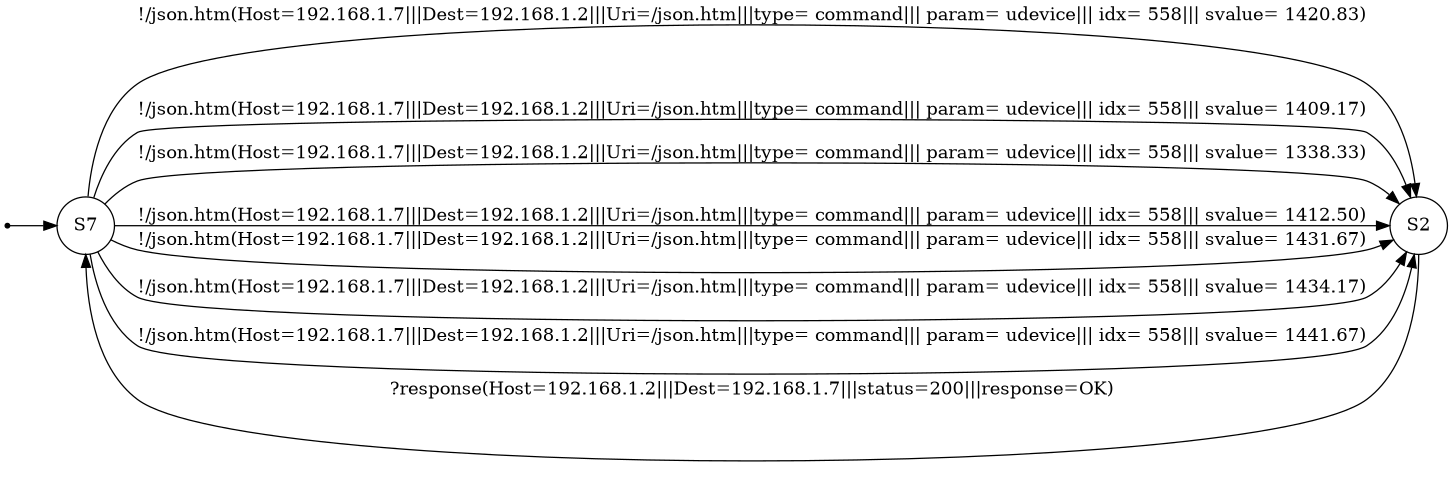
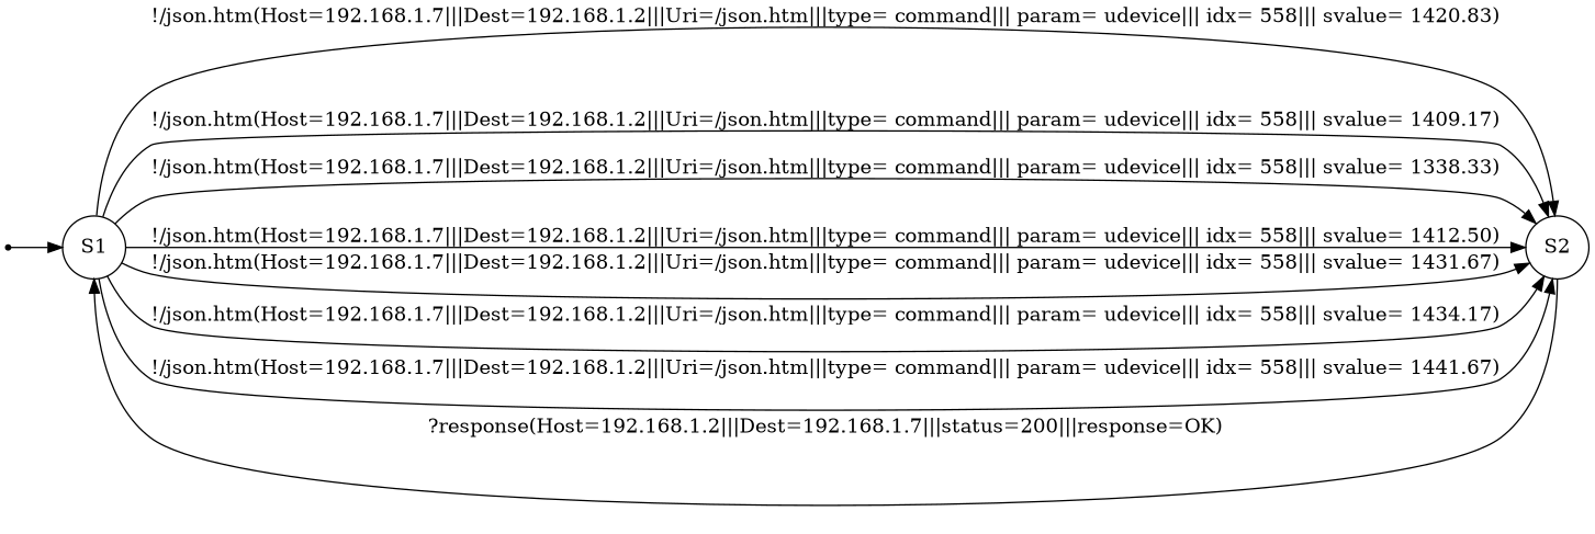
  digraph {
    rankdir=LR
    node [shape=circle]
    S00 [shape=point]
-   n2 [label=S7]
+   n2 [label=S1]
    n3 [label=S2]
    S00 -> n2
    n2 -> n3 [label="!/json.htm(Host=192.168.1.7|||Dest=192.168.1.2|||Uri=/json.htm|||type= command||| param= udevice||| idx= 558||| svalue= 1420.83)"]
    n2 -> n3 [label="!/json.htm(Host=192.168.1.7|||Dest=192.168.1.2|||Uri=/json.htm|||type= command||| param= udevice||| idx= 558||| svalue= 1409.17)"]
    n2 -> n3 [label="!/json.htm(Host=192.168.1.7|||Dest=192.168.1.2|||Uri=/json.htm|||type= command||| param= udevice||| idx= 558||| svalue= 1338.33)"]
    n2 -> n3 [label="!/json.htm(Host=192.168.1.7|||Dest=192.168.1.2|||Uri=/json.htm|||type= command||| param= udevice||| idx= 558||| svalue= 1412.50)"]
    n2 -> n3 [label="!/json.htm(Host=192.168.1.7|||Dest=192.168.1.2|||Uri=/json.htm|||type= command||| param= udevice||| idx= 558||| svalue= 1431.67)"]
    n2 -> n3 [label="!/json.htm(Host=192.168.1.7|||Dest=192.168.1.2|||Uri=/json.htm|||type= command||| param= udevice||| idx= 558||| svalue= 1434.17)"]
    n2 -> n3 [label="!/json.htm(Host=192.168.1.7|||Dest=192.168.1.2|||Uri=/json.htm|||type= command||| param= udevice||| idx= 558||| svalue= 1441.67)"]
    n3 -> n2 [label="?response(Host=192.168.1.2|||Dest=192.168.1.7|||status=200|||response=OK)"]
  }
